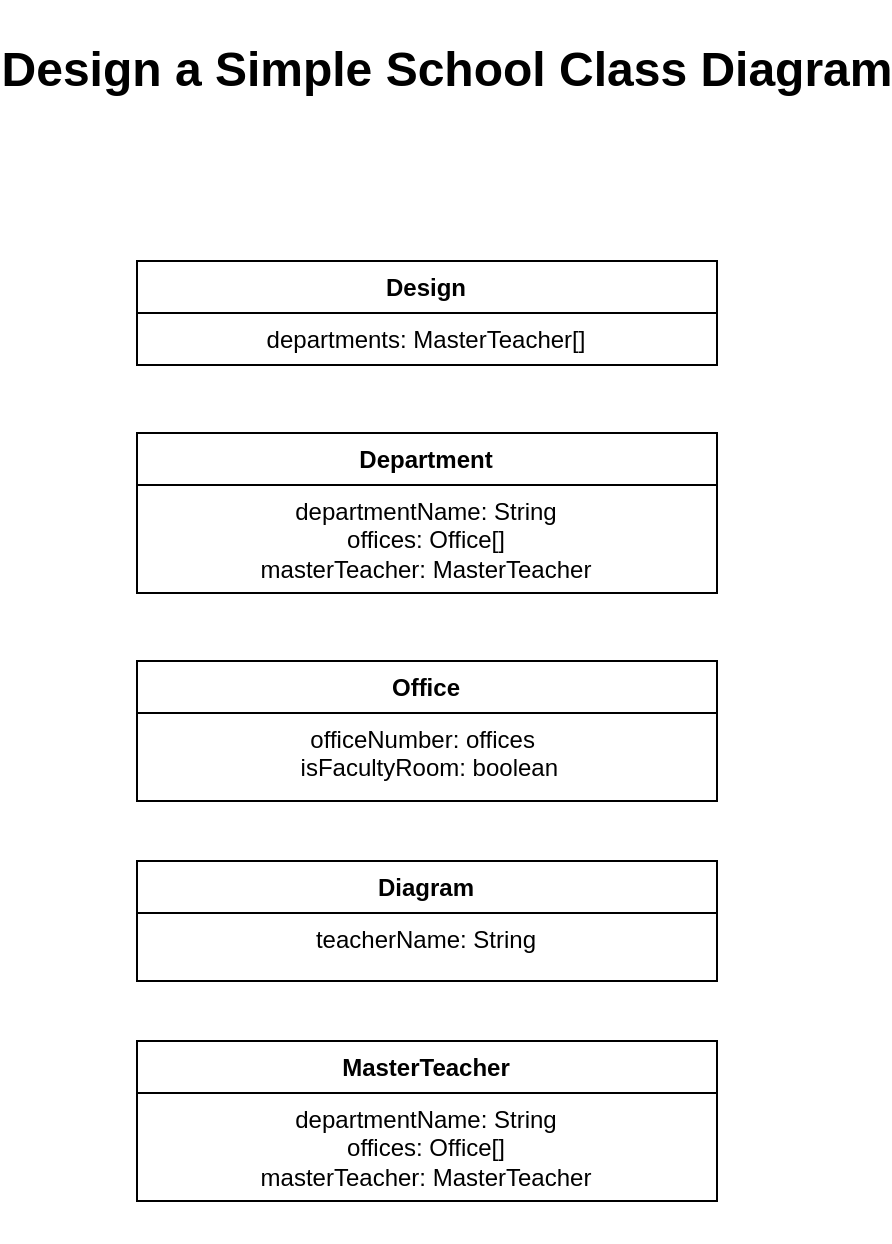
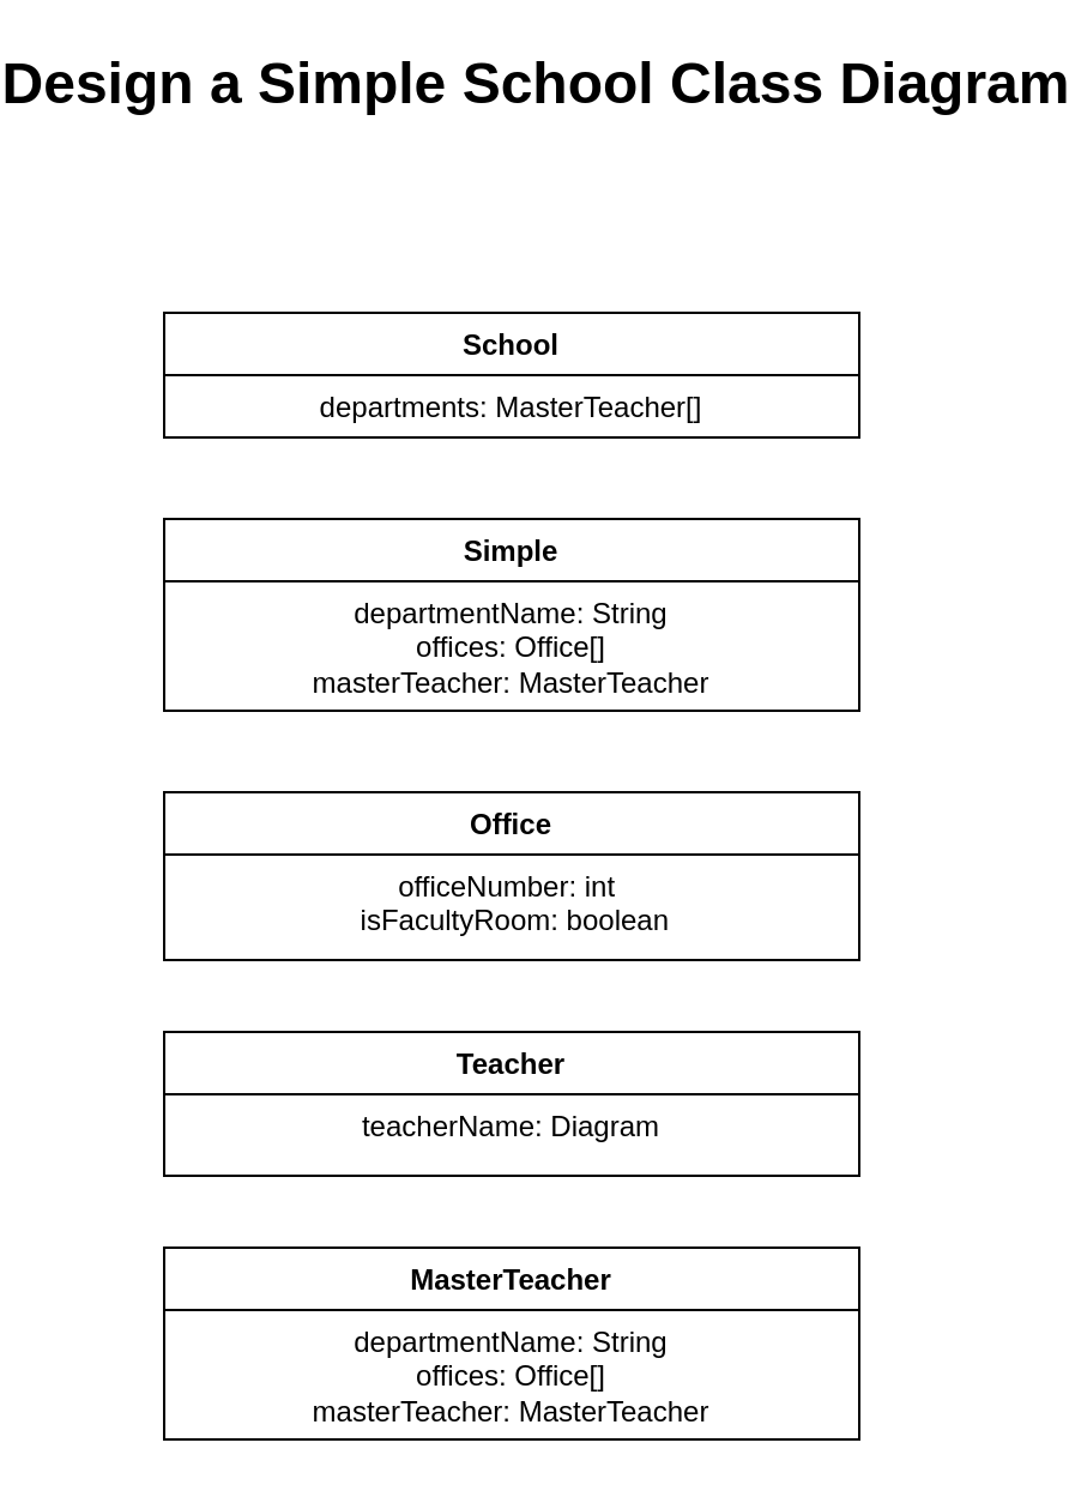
  <mxCell id="0" />
  <mxCell id="1" parent="0" />
- <mxCell id="2" value="Design              " style="swimlane;fontStyle=1;align=center;verticalAlign=top;childLayout=stackLayout;horizontal=1;startSize=26;horizontalStack=0;resizeParent=1;resizeParentMax=0;resizeLast=0;collapsible=1;marginBottom=0;whiteSpace=wrap;html=1;" vertex="1" parent="1"><mxGeometry x="20" y="130" width="290" height="52" as="geometry"><mxRectangle x="280" y="54" width="80" height="30" as="alternateBounds" /></mxGeometry></mxCell>
+ <mxCell id="2" value="School              " style="swimlane;fontStyle=1;align=center;verticalAlign=top;childLayout=stackLayout;horizontal=1;startSize=26;horizontalStack=0;resizeParent=1;resizeParentMax=0;resizeLast=0;collapsible=1;marginBottom=0;whiteSpace=wrap;html=1;" vertex="1" parent="1"><mxGeometry x="20" y="130" width="290" height="52" as="geometry"><mxRectangle x="280" y="54" width="80" height="30" as="alternateBounds" /></mxGeometry></mxCell>
  <mxCell id="3" value="departments: MasterTeacher[]   " style="text;strokeColor=none;fillColor=none;align=center;verticalAlign=top;spacingLeft=4;spacingRight=4;overflow=hidden;rotatable=0;points=[[0,0.5],[1,0.5]];portConstraint=eastwest;whiteSpace=wrap;html=1;" vertex="1" parent="2"><mxGeometry y="26" width="290" height="26" as="geometry" /></mxCell>
- <mxCell id="4" value="Department            " style="swimlane;fontStyle=1;align=center;verticalAlign=top;childLayout=stackLayout;horizontal=1;startSize=26;horizontalStack=0;resizeParent=1;resizeParentMax=0;resizeLast=0;collapsible=1;marginBottom=0;whiteSpace=wrap;html=1;" vertex="1" parent="1"><mxGeometry x="20" y="216" width="290" height="80" as="geometry"><mxRectangle x="280" y="54" width="80" height="30" as="alternateBounds" /></mxGeometry></mxCell>
+ <mxCell id="4" value="Simple            " style="swimlane;fontStyle=1;align=center;verticalAlign=top;childLayout=stackLayout;horizontal=1;startSize=26;horizontalStack=0;resizeParent=1;resizeParentMax=0;resizeLast=0;collapsible=1;marginBottom=0;whiteSpace=wrap;html=1;" vertex="1" parent="1"><mxGeometry x="20" y="216" width="290" height="80" as="geometry"><mxRectangle x="280" y="54" width="80" height="30" as="alternateBounds" /></mxGeometry></mxCell>
  <mxCell id="5" value="departmentName: String      &lt;br&gt;offices: Office[]  &lt;br&gt;masterTeacher: MasterTeacher" style="text;strokeColor=none;fillColor=none;align=center;verticalAlign=top;spacingLeft=4;spacingRight=4;overflow=hidden;rotatable=0;points=[[0,0.5],[1,0.5]];portConstraint=eastwest;whiteSpace=wrap;html=1;" vertex="1" parent="4"><mxGeometry y="26" width="290" height="54" as="geometry" /></mxCell>
  <mxCell id="6" value="Design a Simple School Class Diagram" style="text;align=center;fontStyle=1;verticalAlign=middle;spacingLeft=3;spacingRight=3;strokeColor=none;rotatable=0;points=[[0,0.5],[1,0.5]];portConstraint=eastwest;html=1;fontSize=24;" vertex="1" parent="1"><mxGeometry x="137" y="20" width="75" height="30" as="geometry" /></mxCell>
  <mxCell id="7" value="Office" style="swimlane;fontStyle=1;align=center;verticalAlign=top;childLayout=stackLayout;horizontal=1;startSize=26;horizontalStack=0;resizeParent=1;resizeParentMax=0;resizeLast=0;collapsible=1;marginBottom=0;whiteSpace=wrap;html=1;" vertex="1" parent="1"><mxGeometry x="20" y="330" width="290" height="70" as="geometry"><mxRectangle x="280" y="54" width="80" height="30" as="alternateBounds" /></mxGeometry></mxCell>
- <mxCell id="8" value=" officeNumber: offices&amp;nbsp;&lt;br&gt;&amp;nbsp;isFacultyRoom: boolean  " style="text;strokeColor=none;fillColor=none;align=center;verticalAlign=top;spacingLeft=4;spacingRight=4;overflow=hidden;rotatable=0;points=[[0,0.5],[1,0.5]];portConstraint=eastwest;whiteSpace=wrap;html=1;" vertex="1" parent="7"><mxGeometry y="26" width="290" height="44" as="geometry" /></mxCell>
- <mxCell id="9" value="Diagram              " style="swimlane;fontStyle=1;align=center;verticalAlign=top;childLayout=stackLayout;horizontal=1;startSize=26;horizontalStack=0;resizeParent=1;resizeParentMax=0;resizeLast=0;collapsible=1;marginBottom=0;whiteSpace=wrap;html=1;" vertex="1" parent="1"><mxGeometry x="20" y="430" width="290" height="60" as="geometry"><mxRectangle x="280" y="54" width="80" height="30" as="alternateBounds" /></mxGeometry></mxCell>
- <mxCell id="10" value="teacherName: String" style="text;strokeColor=none;fillColor=none;align=center;verticalAlign=top;spacingLeft=4;spacingRight=4;overflow=hidden;rotatable=0;points=[[0,0.5],[1,0.5]];portConstraint=eastwest;whiteSpace=wrap;html=1;" vertex="1" parent="9"><mxGeometry y="26" width="290" height="34" as="geometry" /></mxCell>
+ <mxCell id="8" value=" officeNumber: int&amp;nbsp;&lt;br&gt;&amp;nbsp;isFacultyRoom: boolean  " style="text;strokeColor=none;fillColor=none;align=center;verticalAlign=top;spacingLeft=4;spacingRight=4;overflow=hidden;rotatable=0;points=[[0,0.5],[1,0.5]];portConstraint=eastwest;whiteSpace=wrap;html=1;" vertex="1" parent="7"><mxGeometry y="26" width="290" height="44" as="geometry" /></mxCell>
+ <mxCell id="9" value="Teacher              " style="swimlane;fontStyle=1;align=center;verticalAlign=top;childLayout=stackLayout;horizontal=1;startSize=26;horizontalStack=0;resizeParent=1;resizeParentMax=0;resizeLast=0;collapsible=1;marginBottom=0;whiteSpace=wrap;html=1;" vertex="1" parent="1"><mxGeometry x="20" y="430" width="290" height="60" as="geometry"><mxRectangle x="280" y="54" width="80" height="30" as="alternateBounds" /></mxGeometry></mxCell>
+ <mxCell id="10" value="teacherName: Diagram" style="text;strokeColor=none;fillColor=none;align=center;verticalAlign=top;spacingLeft=4;spacingRight=4;overflow=hidden;rotatable=0;points=[[0,0.5],[1,0.5]];portConstraint=eastwest;whiteSpace=wrap;html=1;" vertex="1" parent="9"><mxGeometry y="26" width="290" height="34" as="geometry" /></mxCell>
  <mxCell id="11" value="MasterTeacher           " style="swimlane;fontStyle=1;align=center;verticalAlign=top;childLayout=stackLayout;horizontal=1;startSize=26;horizontalStack=0;resizeParent=1;resizeParentMax=0;resizeLast=0;collapsible=1;marginBottom=0;whiteSpace=wrap;html=1;" vertex="1" parent="1"><mxGeometry x="20" y="520" width="290" height="80" as="geometry"><mxRectangle x="280" y="54" width="80" height="30" as="alternateBounds" /></mxGeometry></mxCell>
  <mxCell id="12" value="departmentName: String      &lt;br&gt;offices: Office[]  &lt;br&gt;masterTeacher: MasterTeacher" style="text;strokeColor=none;fillColor=none;align=center;verticalAlign=top;spacingLeft=4;spacingRight=4;overflow=hidden;rotatable=0;points=[[0,0.5],[1,0.5]];portConstraint=eastwest;whiteSpace=wrap;html=1;" vertex="1" parent="11"><mxGeometry y="26" width="290" height="54" as="geometry" /></mxCell>
